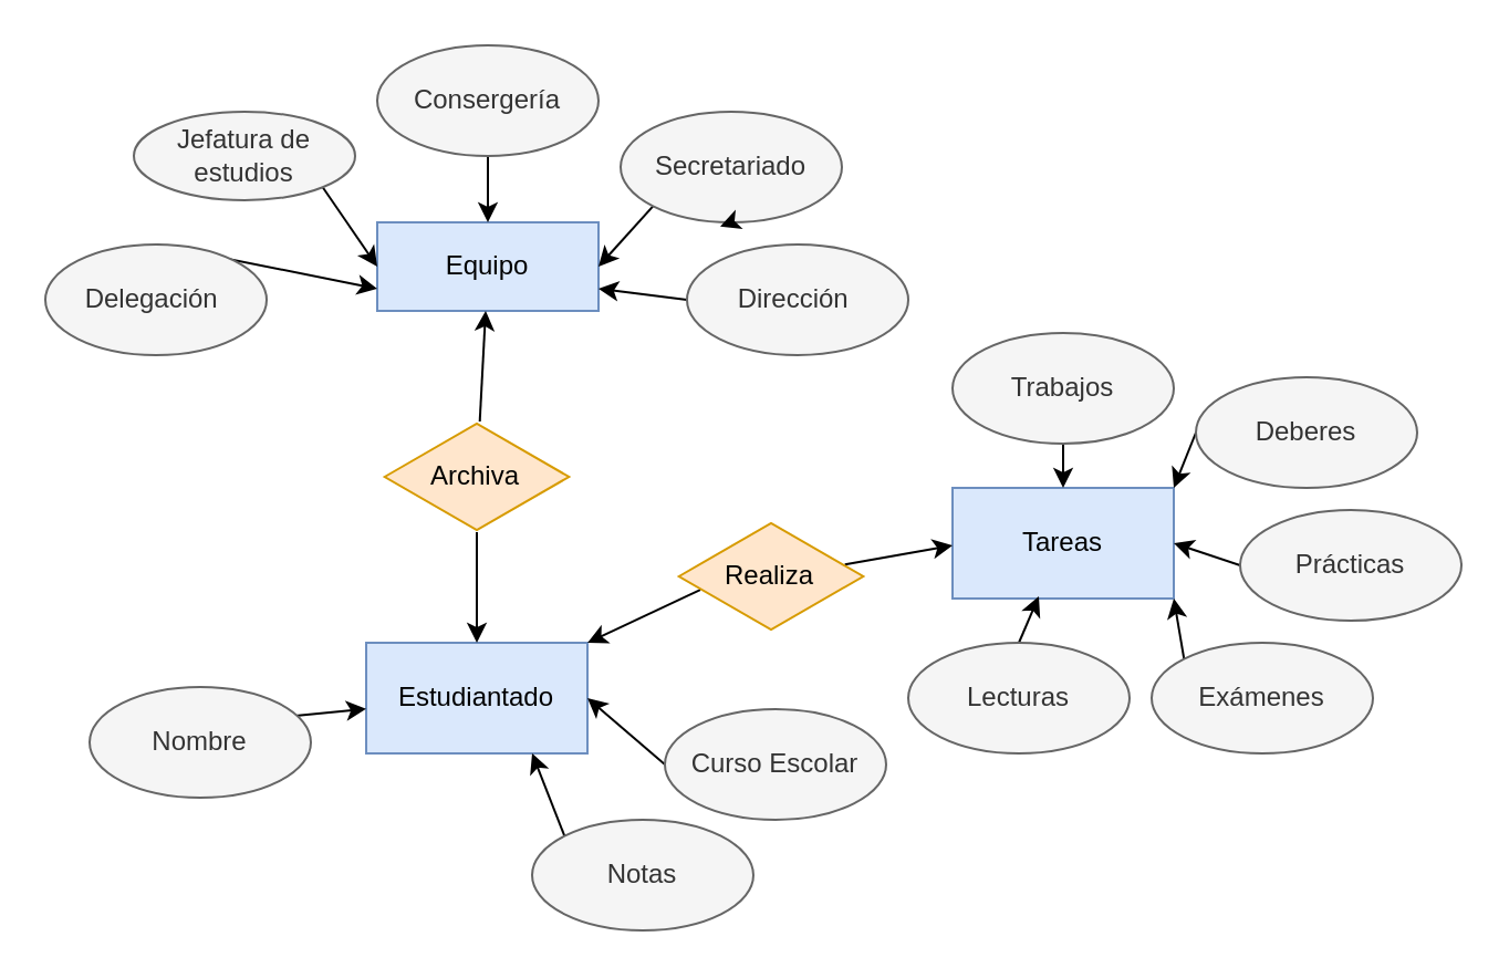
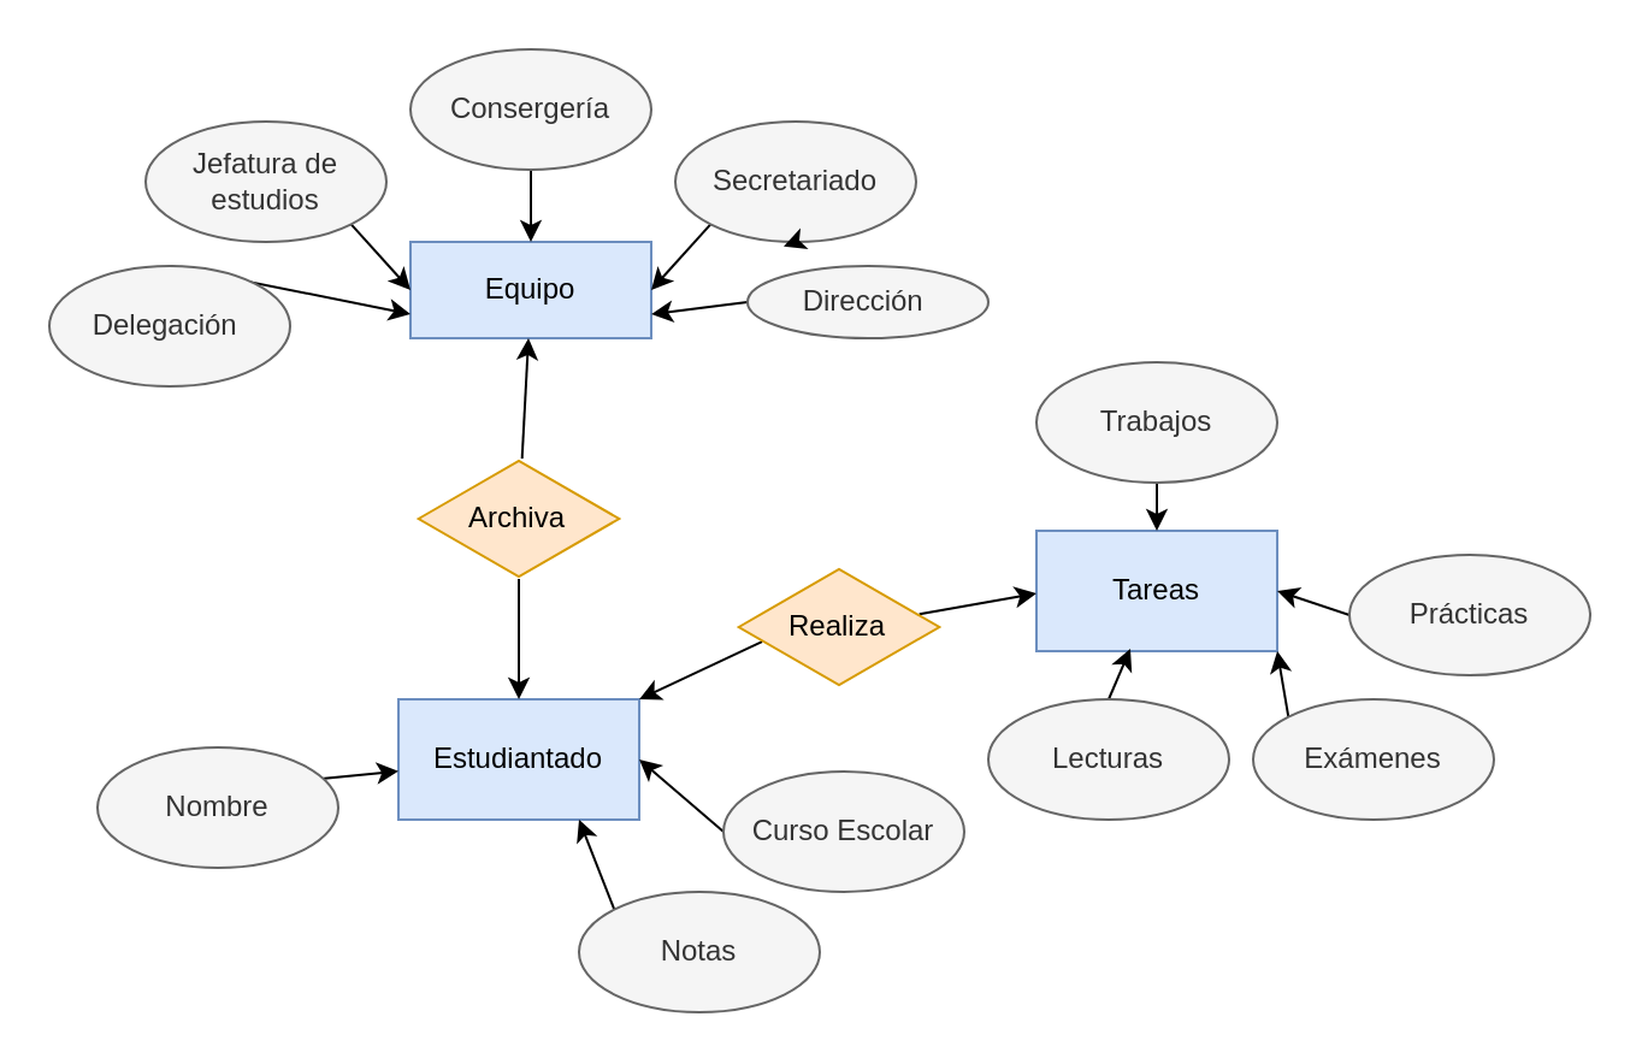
  <mxCell id="0" />
  <mxCell id="1" parent="0" />
  <mxCell id="2" value="Equipo" style="rounded=0;whiteSpace=wrap;html=1;fillColor=#dae8fc;strokeColor=#6c8ebf;" vertex="1" parent="1"><mxGeometry x="170" y="100" width="100" height="40" as="geometry" /></mxCell>
  <mxCell id="3" style="edgeStyle=none;html=1;exitX=0;exitY=1;exitDx=0;exitDy=0;entryX=1;entryY=0.5;entryDx=0;entryDy=0;" edge="1" parent="1" source="4" target="2"><mxGeometry relative="1" as="geometry" /></mxCell>
  <mxCell id="4" value="Secretariado" style="ellipse;whiteSpace=wrap;html=1;fillColor=#f5f5f5;fontColor=#333333;strokeColor=#666666;" vertex="1" parent="1"><mxGeometry x="280" y="50" width="100" height="50" as="geometry" /></mxCell>
  <mxCell id="5" style="edgeStyle=none;html=1;exitX=0.5;exitY=1;exitDx=0;exitDy=0;entryX=0.5;entryY=0;entryDx=0;entryDy=0;" edge="1" parent="1" source="6" target="2"><mxGeometry relative="1" as="geometry" /></mxCell>
  <mxCell id="6" value="Consergería" style="ellipse;whiteSpace=wrap;html=1;fillColor=#f5f5f5;fontColor=#333333;strokeColor=#666666;" vertex="1" parent="1"><mxGeometry x="170" y="20" width="100" height="50" as="geometry" /></mxCell>
  <mxCell id="7" style="edgeStyle=none;html=1;exitX=1;exitY=1;exitDx=0;exitDy=0;entryX=0;entryY=0.5;entryDx=0;entryDy=0;" edge="1" parent="1" source="8" target="2"><mxGeometry relative="1" as="geometry" /></mxCell>
- <mxCell id="8" value="Jefatura de estudios" style="ellipse;whiteSpace=wrap;html=1;fillColor=#f5f5f5;fontColor=#333333;strokeColor=#666666;" vertex="1" parent="1"><mxGeometry x="60" y="50" width="100" height="40" as="geometry" /></mxCell>
+ <mxCell id="8" value="Jefatura de estudios" style="ellipse;whiteSpace=wrap;html=1;fillColor=#f5f5f5;fontColor=#333333;strokeColor=#666666;" vertex="1" parent="1"><mxGeometry x="60" y="50" width="100" height="50" as="geometry" /></mxCell>
  <mxCell id="9" style="edgeStyle=none;html=1;exitX=0.5;exitY=1;exitDx=0;exitDy=0;entryX=0.45;entryY=1.038;entryDx=0;entryDy=0;entryPerimeter=0;" edge="1" parent="1" source="4" target="4"><mxGeometry relative="1" as="geometry" /></mxCell>
  <mxCell id="10" style="edgeStyle=none;html=1;exitX=0;exitY=0.5;exitDx=0;exitDy=0;entryX=1;entryY=0.75;entryDx=0;entryDy=0;" edge="1" parent="1" source="11" target="2"><mxGeometry relative="1" as="geometry" /></mxCell>
- <mxCell id="11" value="Dirección&amp;nbsp;" style="ellipse;whiteSpace=wrap;html=1;fillColor=#f5f5f5;fontColor=#333333;strokeColor=#666666;" vertex="1" parent="1"><mxGeometry x="310" y="110" width="100" height="50" as="geometry" /></mxCell>
+ <mxCell id="11" value="Dirección&amp;nbsp;" style="ellipse;whiteSpace=wrap;html=1;fillColor=#f5f5f5;fontColor=#333333;strokeColor=#666666;" vertex="1" parent="1"><mxGeometry x="310" y="110" width="100" height="30" as="geometry" /></mxCell>
  <mxCell id="12" style="edgeStyle=none;html=1;exitX=0.5;exitY=0;exitDx=0;exitDy=0;entryX=0;entryY=0.75;entryDx=0;entryDy=0;" edge="1" parent="1" source="13" target="2"><mxGeometry relative="1" as="geometry" /></mxCell>
  <mxCell id="13" value="Delegación&amp;nbsp;" style="ellipse;whiteSpace=wrap;html=1;fillColor=#f5f5f5;fontColor=#333333;strokeColor=#666666;" vertex="1" parent="1"><mxGeometry x="20" y="110" width="100" height="50" as="geometry" /></mxCell>
  <mxCell id="14" value="Estudiantado" style="rounded=0;whiteSpace=wrap;html=1;fillColor=#dae8fc;strokeColor=#6c8ebf;" vertex="1" parent="1"><mxGeometry x="165.01" y="290" width="100" height="50" as="geometry" /></mxCell>
  <mxCell id="15" style="edgeStyle=none;html=1;exitX=0.93;exitY=0.26;exitDx=0;exitDy=0;exitPerimeter=0;" edge="1" parent="1" source="16" target="14"><mxGeometry relative="1" as="geometry" /></mxCell>
  <mxCell id="16" value="Nombre" style="ellipse;whiteSpace=wrap;html=1;fillColor=#f5f5f5;fontColor=#333333;strokeColor=#666666;" vertex="1" parent="1"><mxGeometry x="40" y="310" width="100" height="50" as="geometry" /></mxCell>
  <mxCell id="17" style="edgeStyle=none;html=1;exitX=0;exitY=0;exitDx=0;exitDy=0;" edge="1" parent="1" source="18"><mxGeometry relative="1" as="geometry"><mxPoint x="240" y="340" as="targetPoint" /><Array as="points"><mxPoint x="240" y="340" /></Array></mxGeometry></mxCell>
  <mxCell id="18" value="Notas" style="ellipse;whiteSpace=wrap;html=1;fillColor=#f5f5f5;fontColor=#333333;strokeColor=#666666;" vertex="1" parent="1"><mxGeometry x="240" y="370" width="100" height="50" as="geometry" /></mxCell>
  <mxCell id="19" style="edgeStyle=none;html=1;exitX=0;exitY=0.5;exitDx=0;exitDy=0;entryX=1;entryY=0.5;entryDx=0;entryDy=0;" edge="1" parent="1" source="20" target="14"><mxGeometry relative="1" as="geometry" /></mxCell>
  <mxCell id="20" value="Curso Escolar" style="ellipse;whiteSpace=wrap;html=1;fillColor=#f5f5f5;fontColor=#333333;strokeColor=#666666;" vertex="1" parent="1"><mxGeometry x="300" y="320" width="100" height="50" as="geometry" /></mxCell>
  <mxCell id="21" value="" style="edgeStyle=none;html=1;" edge="1" parent="1" source="23"><mxGeometry relative="1" as="geometry"><mxPoint x="219" y="140" as="targetPoint" /></mxGeometry></mxCell>
  <mxCell id="22" value="" style="edgeStyle=none;html=1;" edge="1" parent="1" source="23" target="14"><mxGeometry relative="1" as="geometry" /></mxCell>
  <mxCell id="23" value="Archiva" style="html=1;whiteSpace=wrap;aspect=fixed;shape=isoRectangle;fillColor=#ffe6cc;strokeColor=#d79b00;" vertex="1" parent="1"><mxGeometry x="173.34" y="190" width="83.33" height="50" as="geometry" /></mxCell>
  <mxCell id="24" value="Tareas" style="rounded=0;whiteSpace=wrap;html=1;fillColor=#dae8fc;strokeColor=#6c8ebf;" vertex="1" parent="1"><mxGeometry x="430" y="220" width="100" height="50" as="geometry" /></mxCell>
- <mxCell id="25" style="edgeStyle=none;html=1;exitX=0;exitY=0.5;exitDx=0;exitDy=0;entryX=1;entryY=0;entryDx=0;entryDy=0;" edge="1" parent="1" source="26" target="24"><mxGeometry relative="1" as="geometry" /></mxCell>
- <mxCell id="26" value="Deberes" style="ellipse;whiteSpace=wrap;html=1;fillColor=#f5f5f5;fontColor=#333333;strokeColor=#666666;" vertex="1" parent="1"><mxGeometry x="540" y="170" width="100" height="50" as="geometry" /></mxCell>
  <mxCell id="27" style="edgeStyle=none;html=1;exitX=0;exitY=0.5;exitDx=0;exitDy=0;entryX=1;entryY=0.5;entryDx=0;entryDy=0;" edge="1" parent="1" source="28" target="24"><mxGeometry relative="1" as="geometry" /></mxCell>
  <mxCell id="28" value="Prácticas" style="ellipse;whiteSpace=wrap;html=1;fillColor=#f5f5f5;fontColor=#333333;strokeColor=#666666;" vertex="1" parent="1"><mxGeometry x="560" y="230" width="100" height="50" as="geometry" /></mxCell>
  <mxCell id="29" style="edgeStyle=none;html=1;exitX=0;exitY=0;exitDx=0;exitDy=0;entryX=1;entryY=1;entryDx=0;entryDy=0;" edge="1" parent="1" source="30" target="24"><mxGeometry relative="1" as="geometry" /></mxCell>
  <mxCell id="30" value="Exámenes" style="ellipse;whiteSpace=wrap;html=1;fillColor=#f5f5f5;fontColor=#333333;strokeColor=#666666;" vertex="1" parent="1"><mxGeometry x="520" y="290" width="100" height="50" as="geometry" /></mxCell>
  <mxCell id="31" style="edgeStyle=none;html=1;exitX=0.5;exitY=0;exitDx=0;exitDy=0;entryX=0.39;entryY=0.98;entryDx=0;entryDy=0;entryPerimeter=0;" edge="1" parent="1" source="32" target="24"><mxGeometry relative="1" as="geometry" /></mxCell>
  <mxCell id="32" value="Lecturas" style="ellipse;whiteSpace=wrap;html=1;fillColor=#f5f5f5;fontColor=#333333;strokeColor=#666666;" vertex="1" parent="1"><mxGeometry x="410" y="290" width="100" height="50" as="geometry" /></mxCell>
  <mxCell id="33" style="edgeStyle=none;html=1;exitX=0.5;exitY=1;exitDx=0;exitDy=0;entryX=0.5;entryY=0;entryDx=0;entryDy=0;" edge="1" parent="1" source="34" target="24"><mxGeometry relative="1" as="geometry" /></mxCell>
  <mxCell id="34" value="Trabajos" style="ellipse;whiteSpace=wrap;html=1;fillColor=#f5f5f5;fontColor=#333333;strokeColor=#666666;" vertex="1" parent="1"><mxGeometry x="430" y="150" width="100" height="50" as="geometry" /></mxCell>
  <mxCell id="35" style="edgeStyle=none;html=1;entryX=1;entryY=0;entryDx=0;entryDy=0;" edge="1" parent="1" target="14"><mxGeometry relative="1" as="geometry"><mxPoint x="316" y="266.024" as="sourcePoint" /><mxPoint x="281.01" y="282" as="targetPoint" /></mxGeometry></mxCell>
  <mxCell id="36" style="edgeStyle=none;html=1;" edge="1" parent="1"><mxGeometry relative="1" as="geometry"><mxPoint x="381.33" y="254.644" as="sourcePoint" /><mxPoint x="430" y="246" as="targetPoint" /></mxGeometry></mxCell>
  <mxCell id="37" value="Realiza" style="html=1;whiteSpace=wrap;aspect=fixed;shape=isoRectangle;fillColor=#ffe6cc;strokeColor=#d79b00;" vertex="1" parent="1"><mxGeometry x="306.34" y="235" width="83.33" height="50" as="geometry" /></mxCell>
